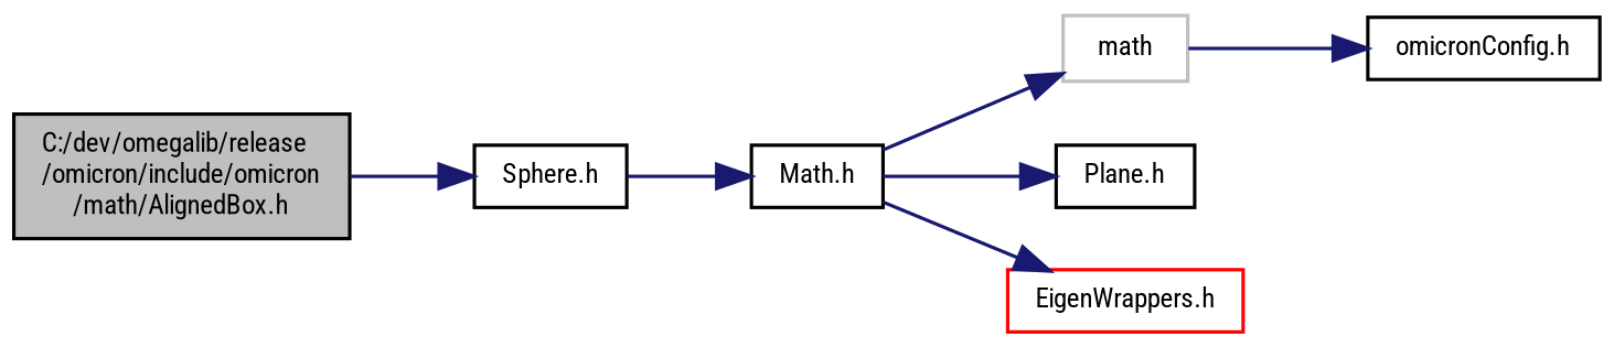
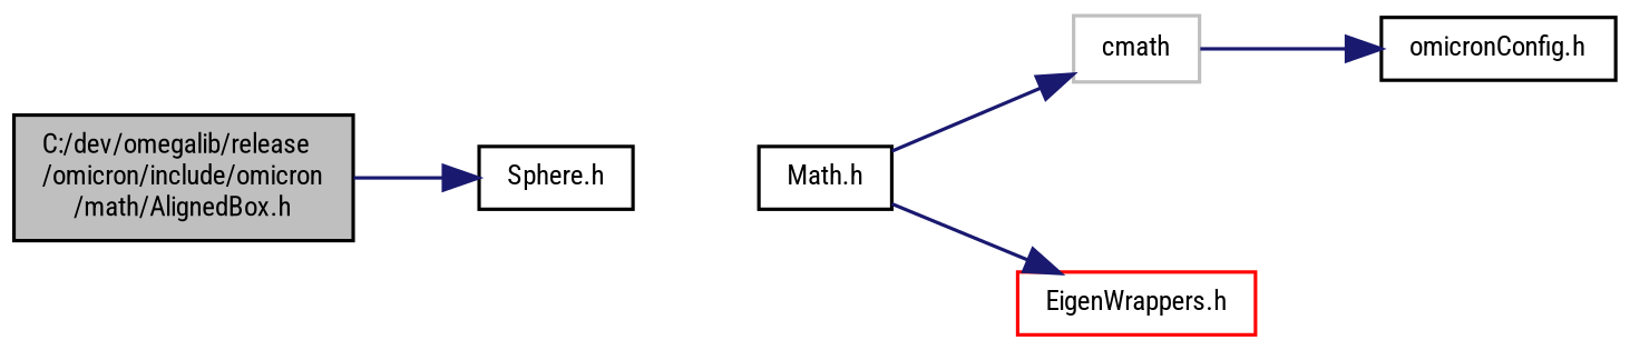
  digraph {
    fontname="Roboto Condensed"
    rankdir=LR
    node [color=black fontname="Roboto Condensed" fontsize=8 shape=record]
    edge [color=midnightblue fontname="Roboto Condensed" fontsize=8 labelfontname="FreeSans.ttf" labelfontsize=8 style=solid]
    n1 [fillcolor=grey75 fontcolor=black height=0.2 label="C:/dev/omegalib/release\l/omicron/include/omicron\l/math/AlignedBox.h" style=filled width=0.4]
    n2 [height=0.2 label="Sphere.h" width=0.4]
    n3 [height=0.2 label="Math.h" width=0.4]
-   n4 [color=grey75 height=0.2 label=math width=0.4]
-   n5 [height=0.2 label="Plane.h" width=0.4]
+   n4 [color=grey75 height=0.2 label=cmath width=0.4]
    n6 [color=red height=0.2 label="EigenWrappers.h" width=0.4]
    n7 [height=0.2 label="omicronConfig.h" width=0.4]
    n1 -> n2
-   n2 -> n3
    n3 -> n4
-   n3 -> n5
    n3 -> n6
    n4 -> n7
  }
